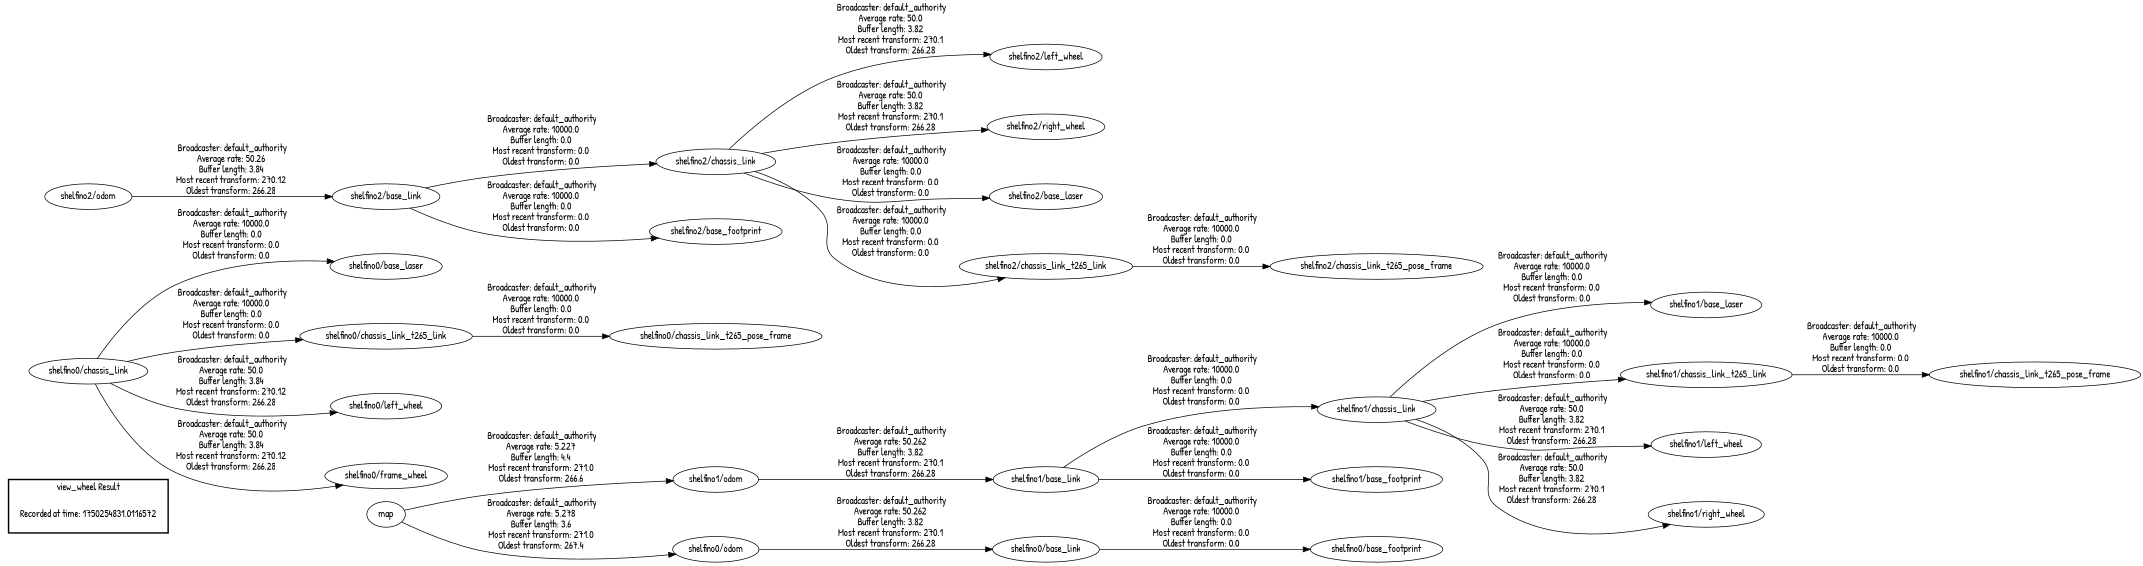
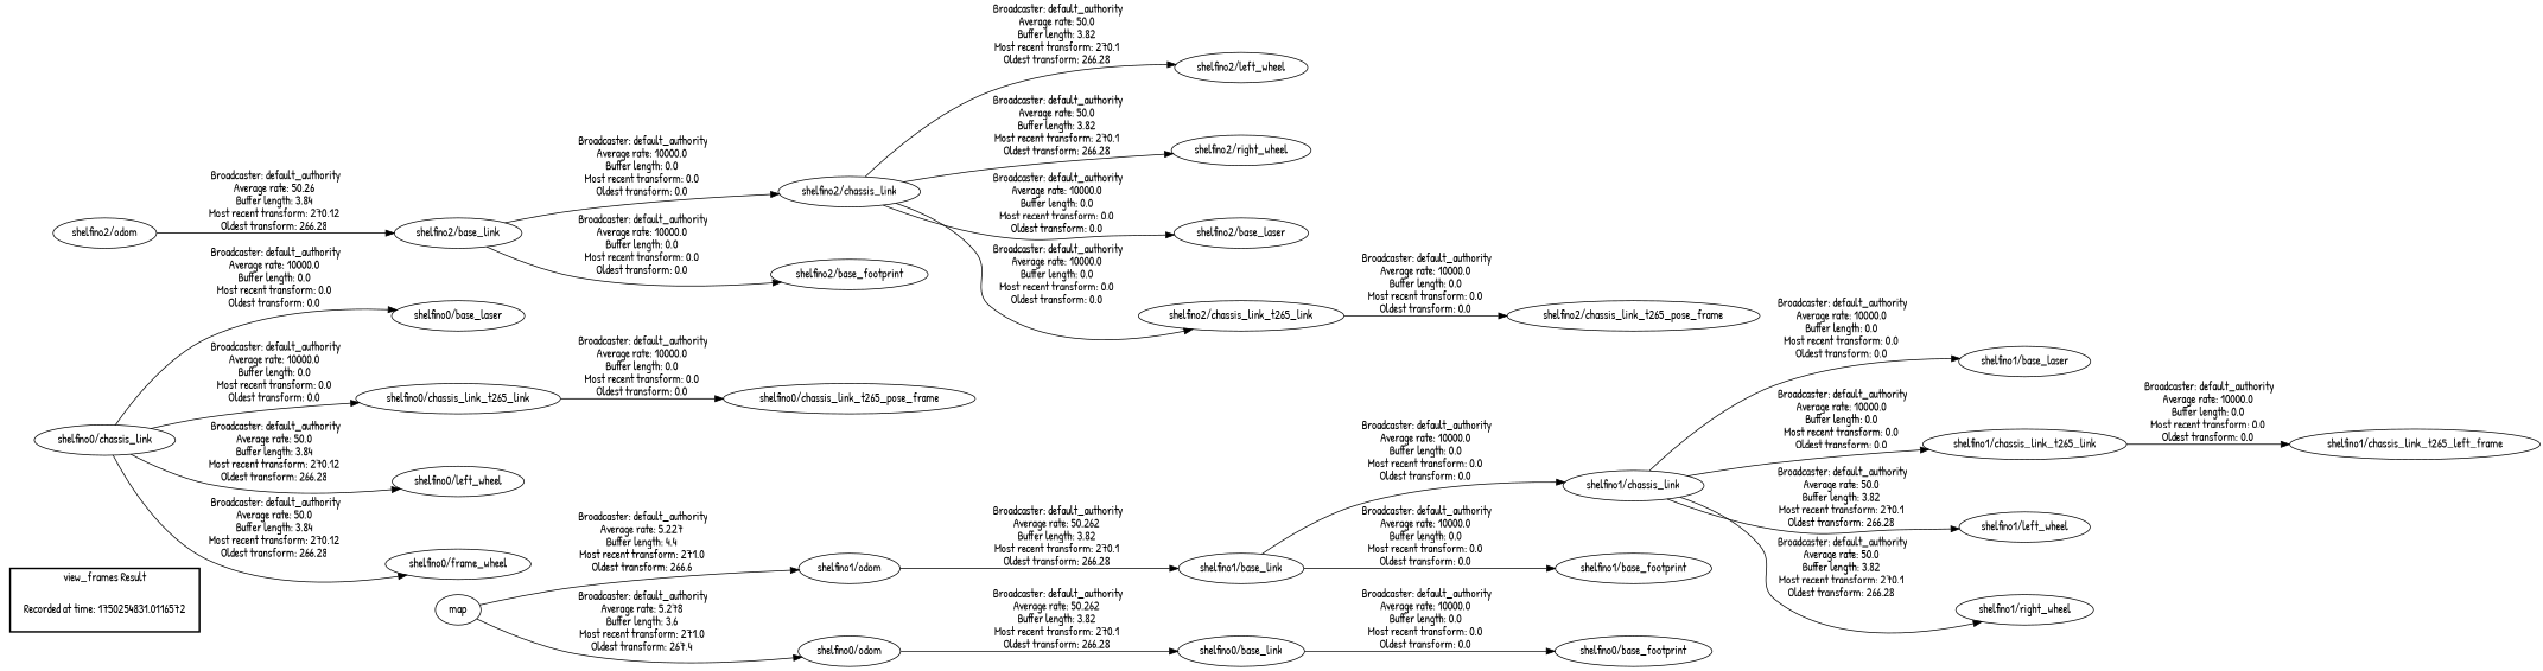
  digraph {
    fontname="Patrick Hand"
    rankdir=LR
    node [fontname="Patrick Hand"]
    edge [fontname="Patrick Hand"]
    "Recorded at time: 1750254831.0116572" [shape=plaintext]
    map
    "shelfino1/chassis_link"
    "shelfino1/base_laser"
    "shelfino1/chassis_link_t265_link"
    "shelfino1/left_wheel"
    "shelfino1/right_wheel"
-   "shelfino1/chassis_link_t265_pose_frame"
+   "shelfino1/chassis_link_t265_pose_frame" [label="shelfino1/chassis_link_t265_left_frame"]
    "shelfino1/base_link"
    "shelfino1/base_footprint"
    "shelfino1/odom"
    "shelfino0/chassis_link"
    "shelfino0/base_laser"
    "shelfino0/chassis_link_t265_link"
    "shelfino0/left_wheel"
    n16 [label="shelfino0/frame_wheel"]
    "shelfino0/chassis_link_t265_pose_frame"
    "shelfino0/base_link"
    "shelfino0/base_footprint"
    "shelfino0/odom"
    "shelfino2/odom"
    "shelfino2/base_link"
    "shelfino2/chassis_link"
    "shelfino2/base_footprint"
    "shelfino2/left_wheel"
    "shelfino2/right_wheel"
    "shelfino2/base_laser"
    "shelfino2/chassis_link_t265_link"
    "shelfino2/chassis_link_t265_pose_frame"
    subgraph cluster_1 {
      color=black
-     label="view_wheel Result"
+     label="view_frames Result"
      style=bold
      "Recorded at time: 1750254831.0116572"
    }
    "Recorded at time: 1750254831.0116572" -> map [style=invis]
    map -> "shelfino1/odom" [label=" Broadcaster: default_authority\nAverage rate: 5.227\nBuffer length: 4.4\nMost recent transform: 271.0\nOldest transform: 266.6\n"]
    map -> "shelfino0/odom" [label=" Broadcaster: default_authority\nAverage rate: 5.278\nBuffer length: 3.6\nMost recent transform: 271.0\nOldest transform: 267.4\n"]
    "shelfino1/chassis_link" -> "shelfino1/base_laser" [label=" Broadcaster: default_authority\nAverage rate: 10000.0\nBuffer length: 0.0\nMost recent transform: 0.0\nOldest transform: 0.0\n"]
    "shelfino1/chassis_link" -> "shelfino1/chassis_link_t265_link" [label=" Broadcaster: default_authority\nAverage rate: 10000.0\nBuffer length: 0.0\nMost recent transform: 0.0\nOldest transform: 0.0\n"]
    "shelfino1/chassis_link" -> "shelfino1/left_wheel" [label=" Broadcaster: default_authority\nAverage rate: 50.0\nBuffer length: 3.82\nMost recent transform: 270.1\nOldest transform: 266.28\n"]
    "shelfino1/chassis_link" -> "shelfino1/right_wheel" [label=" Broadcaster: default_authority\nAverage rate: 50.0\nBuffer length: 3.82\nMost recent transform: 270.1\nOldest transform: 266.28\n"]
    "shelfino1/chassis_link_t265_link" -> "shelfino1/chassis_link_t265_pose_frame" [label=" Broadcaster: default_authority\nAverage rate: 10000.0\nBuffer length: 0.0\nMost recent transform: 0.0\nOldest transform: 0.0\n"]
    "shelfino1/base_link" -> "shelfino1/chassis_link" [label=" Broadcaster: default_authority\nAverage rate: 10000.0\nBuffer length: 0.0\nMost recent transform: 0.0\nOldest transform: 0.0\n"]
    "shelfino1/base_link" -> "shelfino1/base_footprint" [label=" Broadcaster: default_authority\nAverage rate: 10000.0\nBuffer length: 0.0\nMost recent transform: 0.0\nOldest transform: 0.0\n"]
    "shelfino1/odom" -> "shelfino1/base_link" [label=" Broadcaster: default_authority\nAverage rate: 50.262\nBuffer length: 3.82\nMost recent transform: 270.1\nOldest transform: 266.28\n"]
    "shelfino0/chassis_link" -> "shelfino0/base_laser" [label=" Broadcaster: default_authority\nAverage rate: 10000.0\nBuffer length: 0.0\nMost recent transform: 0.0\nOldest transform: 0.0\n"]
    "shelfino0/chassis_link" -> "shelfino0/chassis_link_t265_link" [label=" Broadcaster: default_authority\nAverage rate: 10000.0\nBuffer length: 0.0\nMost recent transform: 0.0\nOldest transform: 0.0\n"]
    "shelfino0/chassis_link" -> "shelfino0/left_wheel" [label=" Broadcaster: default_authority\nAverage rate: 50.0\nBuffer length: 3.84\nMost recent transform: 270.12\nOldest transform: 266.28\n"]
    "shelfino0/chassis_link" -> n16 [label=" Broadcaster: default_authority\nAverage rate: 50.0\nBuffer length: 3.84\nMost recent transform: 270.12\nOldest transform: 266.28\n"]
    "shelfino0/chassis_link_t265_link" -> "shelfino0/chassis_link_t265_pose_frame" [label=" Broadcaster: default_authority\nAverage rate: 10000.0\nBuffer length: 0.0\nMost recent transform: 0.0\nOldest transform: 0.0\n"]
    "shelfino0/base_link" -> "shelfino0/base_footprint" [label=" Broadcaster: default_authority\nAverage rate: 10000.0\nBuffer length: 0.0\nMost recent transform: 0.0\nOldest transform: 0.0\n"]
    "shelfino0/odom" -> "shelfino0/base_link" [label=" Broadcaster: default_authority\nAverage rate: 50.262\nBuffer length: 3.82\nMost recent transform: 270.1\nOldest transform: 266.28\n"]
    "shelfino2/odom" -> "shelfino2/base_link" [label=" Broadcaster: default_authority\nAverage rate: 50.26\nBuffer length: 3.84\nMost recent transform: 270.12\nOldest transform: 266.28\n"]
    "shelfino2/base_link" -> "shelfino2/chassis_link" [label=" Broadcaster: default_authority\nAverage rate: 10000.0\nBuffer length: 0.0\nMost recent transform: 0.0\nOldest transform: 0.0\n"]
    "shelfino2/base_link" -> "shelfino2/base_footprint" [label=" Broadcaster: default_authority\nAverage rate: 10000.0\nBuffer length: 0.0\nMost recent transform: 0.0\nOldest transform: 0.0\n"]
    "shelfino2/chassis_link" -> "shelfino2/left_wheel" [label=" Broadcaster: default_authority\nAverage rate: 50.0\nBuffer length: 3.82\nMost recent transform: 270.1\nOldest transform: 266.28\n"]
    "shelfino2/chassis_link" -> "shelfino2/right_wheel" [label=" Broadcaster: default_authority\nAverage rate: 50.0\nBuffer length: 3.82\nMost recent transform: 270.1\nOldest transform: 266.28\n"]
    "shelfino2/chassis_link" -> "shelfino2/base_laser" [label=" Broadcaster: default_authority\nAverage rate: 10000.0\nBuffer length: 0.0\nMost recent transform: 0.0\nOldest transform: 0.0\n"]
    "shelfino2/chassis_link" -> "shelfino2/chassis_link_t265_link" [label=" Broadcaster: default_authority\nAverage rate: 10000.0\nBuffer length: 0.0\nMost recent transform: 0.0\nOldest transform: 0.0\n"]
    "shelfino2/chassis_link_t265_link" -> "shelfino2/chassis_link_t265_pose_frame" [label=" Broadcaster: default_authority\nAverage rate: 10000.0\nBuffer length: 0.0\nMost recent transform: 0.0\nOldest transform: 0.0\n"]
  }
